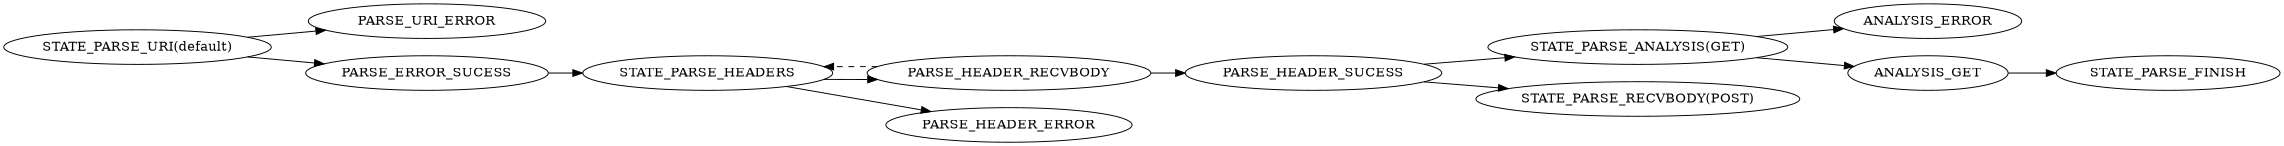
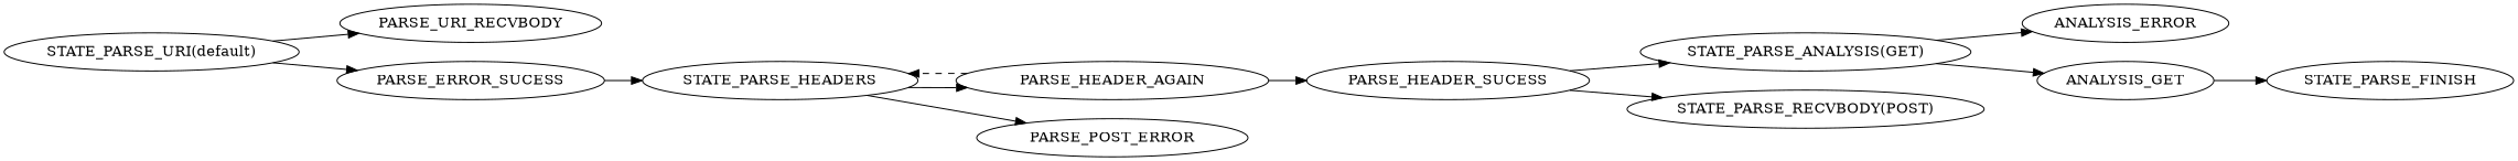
  digraph {
    rankdir=LR
    "STATE_PARSE_URI(default)"
-   PARSE_URI_ERROR
+   PARSE_URI_ERROR [label=PARSE_URI_RECVBODY]
    n3 [label=PARSE_ERROR_SUCESS]
    STATE_PARSE_HEADERS
-   PARSE_HEADER_AGAIN [label=PARSE_HEADER_RECVBODY]
-   PARSE_HEADER_ERROR
+   PARSE_HEADER_AGAIN
+   PARSE_HEADER_ERROR [label=PARSE_POST_ERROR]
    PARSE_HEADER_SUCESS
    "STATE_PARSE_ANALYSIS(GET)"
    "STATE_PARSE_RECVBODY(POST)"
    ANALYSIS_ERROR
    n11 [label=ANALYSIS_GET]
    STATE_PARSE_FINISH
    "STATE_PARSE_URI(default)" -> PARSE_URI_ERROR
    "STATE_PARSE_URI(default)" -> n3
    n3 -> STATE_PARSE_HEADERS
    STATE_PARSE_HEADERS -> PARSE_HEADER_AGAIN
    STATE_PARSE_HEADERS -> PARSE_HEADER_ERROR
    PARSE_HEADER_AGAIN -> STATE_PARSE_HEADERS [style=dashed]
    PARSE_HEADER_AGAIN -> PARSE_HEADER_SUCESS
    PARSE_HEADER_SUCESS -> "STATE_PARSE_ANALYSIS(GET)"
    PARSE_HEADER_SUCESS -> "STATE_PARSE_RECVBODY(POST)"
    "STATE_PARSE_ANALYSIS(GET)" -> ANALYSIS_ERROR
    "STATE_PARSE_ANALYSIS(GET)" -> n11
    n11 -> STATE_PARSE_FINISH
  }
